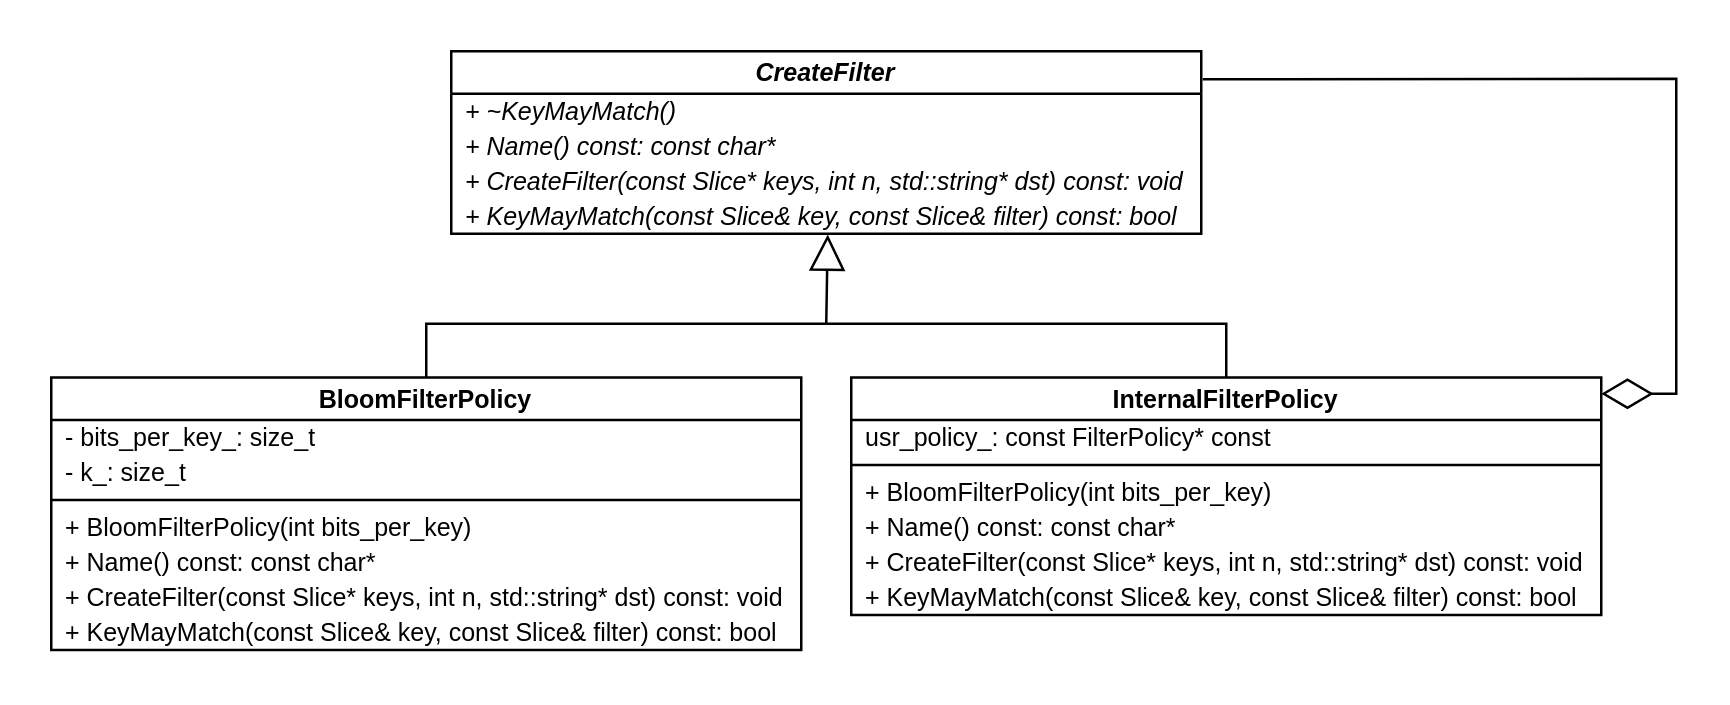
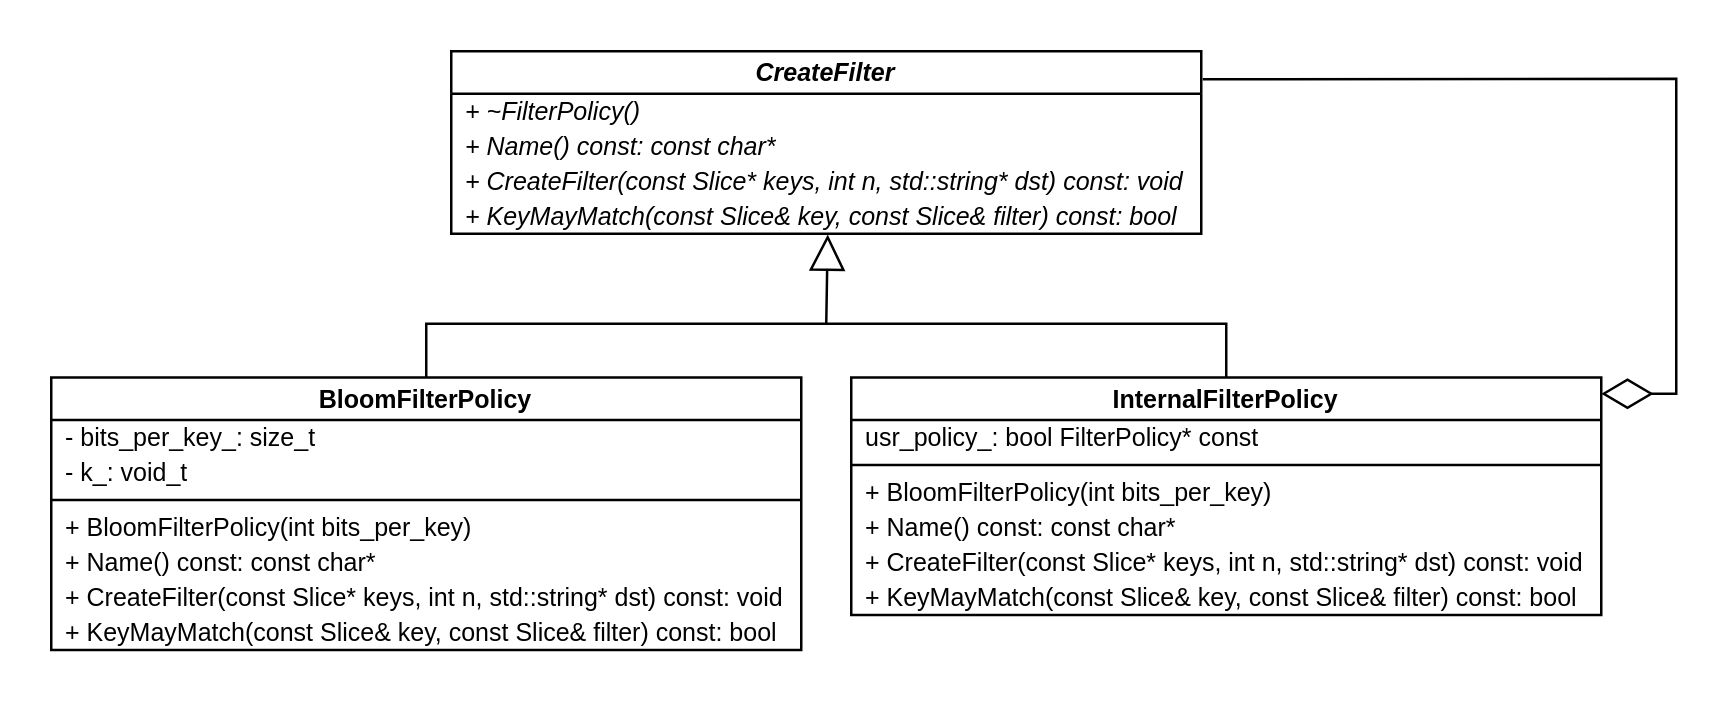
  <mxCell id="0" />
  <mxCell id="1" parent="0" />
  <mxCell id="2" value="CreateFilter" style="swimlane;fontStyle=3;childLayout=stackLayout;horizontal=1;startSize=17;fillColor=none;horizontalStack=0;resizeParent=1;resizeParentMax=0;resizeLast=0;collapsible=1;marginBottom=0;fontSize=10;" vertex="1" parent="1"><mxGeometry x="180" y="20" width="300" height="73" as="geometry" /></mxCell>
- <mxCell id="3" value="+ ~KeyMayMatch()" style="text;strokeColor=none;fillColor=none;align=left;verticalAlign=middle;spacingLeft=4;spacingRight=4;overflow=hidden;rotatable=0;points=[[0,0.5],[1,0.5]];portConstraint=eastwest;fontSize=10;fontStyle=2" vertex="1" parent="2"><mxGeometry y="17" width="300" height="14" as="geometry" /></mxCell>
+ <mxCell id="3" value="+ ~FilterPolicy()" style="text;strokeColor=none;fillColor=none;align=left;verticalAlign=middle;spacingLeft=4;spacingRight=4;overflow=hidden;rotatable=0;points=[[0,0.5],[1,0.5]];portConstraint=eastwest;fontSize=10;fontStyle=2" vertex="1" parent="2"><mxGeometry y="17" width="300" height="14" as="geometry" /></mxCell>
  <mxCell id="4" value="+ Name() const: const char*" style="text;strokeColor=none;fillColor=none;align=left;verticalAlign=middle;spacingLeft=4;spacingRight=4;overflow=hidden;rotatable=0;points=[[0,0.5],[1,0.5]];portConstraint=eastwest;fontSize=10;fontStyle=2" vertex="1" parent="2"><mxGeometry y="31" width="300" height="14" as="geometry" /></mxCell>
  <mxCell id="5" value="+ CreateFilter(const Slice* keys, int n, std::string* dst) const: void" style="text;strokeColor=none;fillColor=none;align=left;verticalAlign=middle;spacingLeft=4;spacingRight=4;overflow=hidden;rotatable=0;points=[[0,0.5],[1,0.5]];portConstraint=eastwest;fontSize=10;fontStyle=2" vertex="1" parent="2"><mxGeometry y="45" width="300" height="14" as="geometry" /></mxCell>
  <mxCell id="6" value="+ KeyMayMatch(const Slice&amp; key, const Slice&amp; filter) const: bool" style="text;strokeColor=none;fillColor=none;align=left;verticalAlign=middle;spacingLeft=4;spacingRight=4;overflow=hidden;rotatable=0;points=[[0,0.5],[1,0.5]];portConstraint=eastwest;fontSize=10;fontStyle=2" vertex="1" parent="2"><mxGeometry y="59" width="300" height="14" as="geometry" /></mxCell>
  <mxCell id="7" value="BloomFilterPolicy" style="swimlane;fontStyle=1;align=center;verticalAlign=middle;childLayout=stackLayout;horizontal=1;startSize=17;horizontalStack=0;resizeParent=1;resizeParentMax=0;resizeLast=0;collapsible=1;marginBottom=0;fontSize=10;" vertex="1" parent="1"><mxGeometry x="20" y="150.5" width="300" height="109" as="geometry" /></mxCell>
  <mxCell id="8" value="- bits_per_key_: size_t" style="text;strokeColor=none;fillColor=none;align=left;verticalAlign=middle;spacingLeft=4;spacingRight=4;overflow=hidden;rotatable=0;points=[[0,0.5],[1,0.5]];portConstraint=eastwest;fontSize=10;" vertex="1" parent="7"><mxGeometry y="17" width="300" height="14" as="geometry" /></mxCell>
- <mxCell id="9" value="- k_: size_t" style="text;strokeColor=none;fillColor=none;align=left;verticalAlign=middle;spacingLeft=4;spacingRight=4;overflow=hidden;rotatable=0;points=[[0,0.5],[1,0.5]];portConstraint=eastwest;fontSize=10;" vertex="1" parent="7"><mxGeometry y="31" width="300" height="14" as="geometry" /></mxCell>
+ <mxCell id="9" value="- k_: void_t" style="text;strokeColor=none;fillColor=none;align=left;verticalAlign=middle;spacingLeft=4;spacingRight=4;overflow=hidden;rotatable=0;points=[[0,0.5],[1,0.5]];portConstraint=eastwest;fontSize=10;" vertex="1" parent="7"><mxGeometry y="31" width="300" height="14" as="geometry" /></mxCell>
  <mxCell id="10" value="" style="line;strokeWidth=1;fillColor=none;align=left;verticalAlign=middle;spacingTop=-1;spacingLeft=3;spacingRight=3;rotatable=0;labelPosition=right;points=[];portConstraint=eastwest;" vertex="1" parent="7"><mxGeometry y="45" width="300" height="8" as="geometry" /></mxCell>
  <mxCell id="11" value="+ BloomFilterPolicy(int bits_per_key)" style="text;strokeColor=none;fillColor=none;align=left;verticalAlign=middle;spacingLeft=4;spacingRight=4;overflow=hidden;rotatable=0;points=[[0,0.5],[1,0.5]];portConstraint=eastwest;fontSize=10;" vertex="1" parent="7"><mxGeometry y="53" width="300" height="14" as="geometry" /></mxCell>
  <mxCell id="12" value="+ Name() const: const char*" style="text;strokeColor=none;fillColor=none;align=left;verticalAlign=middle;spacingLeft=4;spacingRight=4;overflow=hidden;rotatable=0;points=[[0,0.5],[1,0.5]];portConstraint=eastwest;fontSize=10;" vertex="1" parent="7"><mxGeometry y="67" width="300" height="14" as="geometry" /></mxCell>
  <mxCell id="13" value="+ CreateFilter(const Slice* keys, int n, std::string* dst) const: void" style="text;strokeColor=none;fillColor=none;align=left;verticalAlign=middle;spacingLeft=4;spacingRight=4;overflow=hidden;rotatable=0;points=[[0,0.5],[1,0.5]];portConstraint=eastwest;fontSize=10;" vertex="1" parent="7"><mxGeometry y="81" width="300" height="14" as="geometry" /></mxCell>
  <mxCell id="14" value="+ KeyMayMatch(const Slice&amp; key, const Slice&amp; filter) const: bool" style="text;strokeColor=none;fillColor=none;align=left;verticalAlign=middle;spacingLeft=4;spacingRight=4;overflow=hidden;rotatable=0;points=[[0,0.5],[1,0.5]];portConstraint=eastwest;fontSize=10;fontStyle=0" vertex="1" parent="7"><mxGeometry y="95" width="300" height="14" as="geometry" /></mxCell>
  <mxCell id="15" style="edgeStyle=none;rounded=0;orthogonalLoop=1;jettySize=auto;html=1;exitX=0.5;exitY=0;exitDx=0;exitDy=0;endSize=14;fontSize=10;endArrow=none;endFill=0;" edge="1" parent="1" source="16"><mxGeometry relative="1" as="geometry"><mxPoint x="330" y="129" as="targetPoint" /><Array as="points"><mxPoint x="490" y="129" /></Array></mxGeometry></mxCell>
  <mxCell id="16" value="InternalFilterPolicy" style="swimlane;fontStyle=1;align=center;verticalAlign=middle;childLayout=stackLayout;horizontal=1;startSize=17;horizontalStack=0;resizeParent=1;resizeParentMax=0;resizeLast=0;collapsible=1;marginBottom=0;fontSize=10;" vertex="1" parent="1"><mxGeometry x="340" y="150.5" width="300" height="95" as="geometry" /></mxCell>
- <mxCell id="17" value="usr_policy_: const FilterPolicy* const" style="text;strokeColor=none;fillColor=none;align=left;verticalAlign=middle;spacingLeft=4;spacingRight=4;overflow=hidden;rotatable=0;points=[[0,0.5],[1,0.5]];portConstraint=eastwest;fontSize=10;" vertex="1" parent="16"><mxGeometry y="17" width="300" height="14" as="geometry" /></mxCell>
+ <mxCell id="17" value="usr_policy_: bool FilterPolicy* const" style="text;strokeColor=none;fillColor=none;align=left;verticalAlign=middle;spacingLeft=4;spacingRight=4;overflow=hidden;rotatable=0;points=[[0,0.5],[1,0.5]];portConstraint=eastwest;fontSize=10;" vertex="1" parent="16"><mxGeometry y="17" width="300" height="14" as="geometry" /></mxCell>
  <mxCell id="18" value="" style="line;strokeWidth=1;fillColor=none;align=left;verticalAlign=middle;spacingTop=-1;spacingLeft=3;spacingRight=3;rotatable=0;labelPosition=right;points=[];portConstraint=eastwest;" vertex="1" parent="16"><mxGeometry y="31" width="300" height="8" as="geometry" /></mxCell>
  <mxCell id="19" value="+ BloomFilterPolicy(int bits_per_key)" style="text;strokeColor=none;fillColor=none;align=left;verticalAlign=middle;spacingLeft=4;spacingRight=4;overflow=hidden;rotatable=0;points=[[0,0.5],[1,0.5]];portConstraint=eastwest;fontSize=10;" vertex="1" parent="16"><mxGeometry y="39" width="300" height="14" as="geometry" /></mxCell>
  <mxCell id="20" value="+ Name() const: const char*" style="text;strokeColor=none;fillColor=none;align=left;verticalAlign=middle;spacingLeft=4;spacingRight=4;overflow=hidden;rotatable=0;points=[[0,0.5],[1,0.5]];portConstraint=eastwest;fontSize=10;" vertex="1" parent="16"><mxGeometry y="53" width="300" height="14" as="geometry" /></mxCell>
  <mxCell id="21" value="+ CreateFilter(const Slice* keys, int n, std::string* dst) const: void" style="text;strokeColor=none;fillColor=none;align=left;verticalAlign=middle;spacingLeft=4;spacingRight=4;overflow=hidden;rotatable=0;points=[[0,0.5],[1,0.5]];portConstraint=eastwest;fontSize=10;" vertex="1" parent="16"><mxGeometry y="67" width="300" height="14" as="geometry" /></mxCell>
  <mxCell id="22" value="+ KeyMayMatch(const Slice&amp; key, const Slice&amp; filter) const: bool" style="text;strokeColor=none;fillColor=none;align=left;verticalAlign=middle;spacingLeft=4;spacingRight=4;overflow=hidden;rotatable=0;points=[[0,0.5],[1,0.5]];portConstraint=eastwest;fontSize=10;fontStyle=0" vertex="1" parent="16"><mxGeometry y="81" width="300" height="14" as="geometry" /></mxCell>
  <mxCell id="23" value="" style="endArrow=block;endFill=0;endSize=12;html=1;fontSize=10;entryX=0.502;entryY=1.02;entryDx=0;entryDy=0;entryPerimeter=0;exitX=0.5;exitY=0;exitDx=0;exitDy=0;rounded=0;" edge="1" parent="1" source="7" target="6"><mxGeometry width="160" relative="1" as="geometry"><mxPoint x="170" y="150.5" as="sourcePoint" /><mxPoint x="330" y="110.006" as="targetPoint" /><Array as="points"><mxPoint x="170" y="129" /><mxPoint x="330" y="129" /></Array></mxGeometry></mxCell>
  <mxCell id="24" value="" style="endArrow=diamondThin;endFill=0;endSize=18;html=1;fontSize=10;exitX=1.012;exitY=0.154;exitDx=0;exitDy=0;exitPerimeter=0;rounded=0;" edge="1" parent="1"><mxGeometry width="160" relative="1" as="geometry"><mxPoint x="480.6" y="31.242" as="sourcePoint" /><mxPoint x="640" y="157" as="targetPoint" /><Array as="points"><mxPoint x="670" y="31" /><mxPoint x="670" y="157" /></Array></mxGeometry></mxCell>
